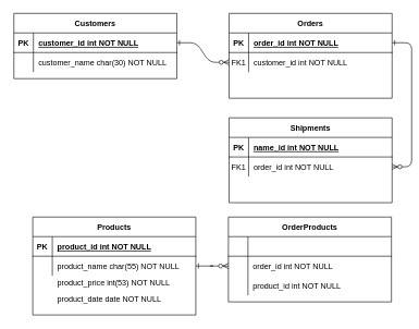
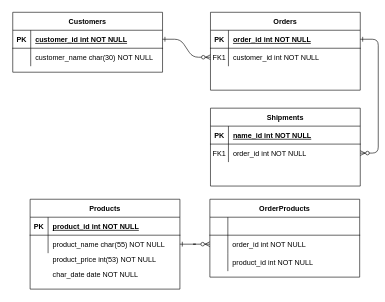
  <mxCell id="0" />
  <mxCell id="1" parent="0" />
  <mxCell id="2" value="" style="edgeStyle=entityRelationEdgeStyle;endArrow=ERzeroToMany;startArrow=ERone;endFill=1;startFill=0;" parent="1" source="23" target="8" edge="1"><mxGeometry width="100" height="100" relative="1" as="geometry"><mxPoint x="240" y="620" as="sourcePoint" /><mxPoint x="340" y="520" as="targetPoint" /></mxGeometry></mxCell>
  <mxCell id="3" value="" style="edgeStyle=entityRelationEdgeStyle;endArrow=ERzeroToMany;startArrow=ERone;endFill=1;startFill=0;" parent="1" source="5" target="17" edge="1"><mxGeometry width="100" height="100" relative="1" as="geometry"><mxPoint x="300" y="80" as="sourcePoint" /><mxPoint x="360" y="105" as="targetPoint" /></mxGeometry></mxCell>
  <mxCell id="4" value="Orders" style="shape=table;startSize=30;container=1;collapsible=1;childLayout=tableLayout;fixedRows=1;rowLines=0;fontStyle=1;align=center;resizeLast=1;" parent="1" vertex="1"><mxGeometry x="350" y="20" width="250" height="130" as="geometry" /></mxCell>
  <mxCell id="5" value="" style="shape=partialRectangle;collapsible=0;dropTarget=0;pointerEvents=0;fillColor=none;points=[[0,0.5],[1,0.5]];portConstraint=eastwest;top=0;left=0;right=0;bottom=1;" parent="4" vertex="1"><mxGeometry y="30" width="250" height="30" as="geometry" /></mxCell>
  <mxCell id="6" value="PK" style="shape=partialRectangle;overflow=hidden;connectable=0;fillColor=none;top=0;left=0;bottom=0;right=0;fontStyle=1;" parent="5" vertex="1"><mxGeometry width="30" height="30" as="geometry"><mxRectangle width="30" height="30" as="alternateBounds" /></mxGeometry></mxCell>
  <mxCell id="7" value="order_id int NOT NULL " style="shape=partialRectangle;overflow=hidden;connectable=0;fillColor=none;top=0;left=0;bottom=0;right=0;align=left;spacingLeft=6;fontStyle=5;" parent="5" vertex="1"><mxGeometry x="30" width="220" height="30" as="geometry"><mxRectangle width="220" height="30" as="alternateBounds" /></mxGeometry></mxCell>
  <mxCell id="8" value="" style="shape=partialRectangle;collapsible=0;dropTarget=0;pointerEvents=0;fillColor=none;points=[[0,0.5],[1,0.5]];portConstraint=eastwest;top=0;left=0;right=0;bottom=0;" parent="4" vertex="1"><mxGeometry y="60" width="250" height="30" as="geometry" /></mxCell>
  <mxCell id="9" value="FK1" style="shape=partialRectangle;overflow=hidden;connectable=0;fillColor=none;top=0;left=0;bottom=0;right=0;" parent="8" vertex="1"><mxGeometry width="30" height="30" as="geometry"><mxRectangle width="30" height="30" as="alternateBounds" /></mxGeometry></mxCell>
  <mxCell id="10" value="customer_id int NOT NULL" style="shape=partialRectangle;overflow=hidden;connectable=0;fillColor=none;top=0;left=0;bottom=0;right=0;align=left;spacingLeft=6;" parent="8" vertex="1"><mxGeometry x="30" width="220" height="30" as="geometry"><mxRectangle width="220" height="30" as="alternateBounds" /></mxGeometry></mxCell>
  <mxCell id="11" value="" style="shape=partialRectangle;collapsible=0;dropTarget=0;pointerEvents=0;fillColor=none;points=[[0,0.5],[1,0.5]];portConstraint=eastwest;top=0;left=0;right=0;bottom=0;" parent="4" vertex="1"><mxGeometry y="90" width="250" height="30" as="geometry" /></mxCell>
  <mxCell id="12" value="" style="shape=partialRectangle;overflow=hidden;connectable=0;fillColor=none;top=0;left=0;bottom=0;right=0;" parent="11" vertex="1"><mxGeometry width="30" height="30" as="geometry"><mxRectangle width="30" height="30" as="alternateBounds" /></mxGeometry></mxCell>
  <mxCell id="13" value="Shipments" style="shape=table;startSize=30;container=1;collapsible=1;childLayout=tableLayout;fixedRows=1;rowLines=0;fontStyle=1;align=center;resizeLast=1;" parent="1" vertex="1"><mxGeometry x="350" y="180" width="250" height="130" as="geometry" /></mxCell>
  <mxCell id="14" value="" style="shape=partialRectangle;collapsible=0;dropTarget=0;pointerEvents=0;fillColor=none;points=[[0,0.5],[1,0.5]];portConstraint=eastwest;top=0;left=0;right=0;bottom=1;" parent="13" vertex="1"><mxGeometry y="30" width="250" height="30" as="geometry" /></mxCell>
  <mxCell id="15" value="PK" style="shape=partialRectangle;overflow=hidden;connectable=0;fillColor=none;top=0;left=0;bottom=0;right=0;fontStyle=1;" parent="14" vertex="1"><mxGeometry width="30" height="30" as="geometry"><mxRectangle width="30" height="30" as="alternateBounds" /></mxGeometry></mxCell>
  <mxCell id="16" value="name_id int NOT NULL " style="shape=partialRectangle;overflow=hidden;connectable=0;fillColor=none;top=0;left=0;bottom=0;right=0;align=left;spacingLeft=6;fontStyle=5;" parent="14" vertex="1"><mxGeometry x="30" width="220" height="30" as="geometry"><mxRectangle width="220" height="30" as="alternateBounds" /></mxGeometry></mxCell>
  <mxCell id="17" value="" style="shape=partialRectangle;collapsible=0;dropTarget=0;pointerEvents=0;fillColor=none;points=[[0,0.5],[1,0.5]];portConstraint=eastwest;top=0;left=0;right=0;bottom=0;" parent="13" vertex="1"><mxGeometry y="60" width="250" height="30" as="geometry" /></mxCell>
  <mxCell id="18" value="FK1" style="shape=partialRectangle;overflow=hidden;connectable=0;fillColor=none;top=0;left=0;bottom=0;right=0;" parent="17" vertex="1"><mxGeometry width="30" height="30" as="geometry"><mxRectangle width="30" height="30" as="alternateBounds" /></mxGeometry></mxCell>
  <mxCell id="19" value="order_id int NOT NULL" style="shape=partialRectangle;overflow=hidden;connectable=0;fillColor=none;top=0;left=0;bottom=0;right=0;align=left;spacingLeft=6;" parent="17" vertex="1"><mxGeometry x="30" width="220" height="30" as="geometry"><mxRectangle width="220" height="30" as="alternateBounds" /></mxGeometry></mxCell>
  <mxCell id="20" value="" style="shape=partialRectangle;collapsible=0;dropTarget=0;pointerEvents=0;fillColor=none;points=[[0,0.5],[1,0.5]];portConstraint=eastwest;top=0;left=0;right=0;bottom=0;" parent="13" vertex="1"><mxGeometry y="90" width="250" height="30" as="geometry" /></mxCell>
  <mxCell id="21" value="" style="shape=partialRectangle;overflow=hidden;connectable=0;fillColor=none;top=0;left=0;bottom=0;right=0;" parent="20" vertex="1"><mxGeometry width="30" height="30" as="geometry"><mxRectangle width="30" height="30" as="alternateBounds" /></mxGeometry></mxCell>
  <mxCell id="22" value="Customers" style="shape=table;startSize=30;container=1;collapsible=1;childLayout=tableLayout;fixedRows=1;rowLines=0;fontStyle=1;align=center;resizeLast=1;" parent="1" vertex="1"><mxGeometry x="20" y="20" width="250" height="100" as="geometry" /></mxCell>
  <mxCell id="23" value="" style="shape=partialRectangle;collapsible=0;dropTarget=0;pointerEvents=0;fillColor=none;points=[[0,0.5],[1,0.5]];portConstraint=eastwest;top=0;left=0;right=0;bottom=1;" parent="22" vertex="1"><mxGeometry y="30" width="250" height="30" as="geometry" /></mxCell>
  <mxCell id="24" value="PK" style="shape=partialRectangle;overflow=hidden;connectable=0;fillColor=none;top=0;left=0;bottom=0;right=0;fontStyle=1;" parent="23" vertex="1"><mxGeometry width="30" height="30" as="geometry"><mxRectangle width="30" height="30" as="alternateBounds" /></mxGeometry></mxCell>
  <mxCell id="25" value="customer_id int NOT NULL " style="shape=partialRectangle;overflow=hidden;connectable=0;fillColor=none;top=0;left=0;bottom=0;right=0;align=left;spacingLeft=6;fontStyle=5;" parent="23" vertex="1"><mxGeometry x="30" width="220" height="30" as="geometry"><mxRectangle width="220" height="30" as="alternateBounds" /></mxGeometry></mxCell>
  <mxCell id="26" value="" style="shape=partialRectangle;collapsible=0;dropTarget=0;pointerEvents=0;fillColor=none;points=[[0,0.5],[1,0.5]];portConstraint=eastwest;top=0;left=0;right=0;bottom=0;" parent="22" vertex="1"><mxGeometry y="60" width="250" height="30" as="geometry" /></mxCell>
  <mxCell id="27" value="" style="shape=partialRectangle;overflow=hidden;connectable=0;fillColor=none;top=0;left=0;bottom=0;right=0;" parent="26" vertex="1"><mxGeometry width="30" height="30" as="geometry"><mxRectangle width="30" height="30" as="alternateBounds" /></mxGeometry></mxCell>
  <mxCell id="28" value="customer_name char(30) NOT NULL" style="shape=partialRectangle;overflow=hidden;connectable=0;fillColor=none;top=0;left=0;bottom=0;right=0;align=left;spacingLeft=6;" parent="26" vertex="1"><mxGeometry x="30" width="220" height="30" as="geometry"><mxRectangle width="220" height="30" as="alternateBounds" /></mxGeometry></mxCell>
  <mxCell id="29" value="Products" style="shape=table;startSize=30;container=1;collapsible=1;childLayout=tableLayout;fixedRows=1;rowLines=0;fontStyle=1;align=center;resizeLast=1;" parent="1" vertex="1"><mxGeometry x="49" y="332" width="250" height="150" as="geometry" /></mxCell>
  <mxCell id="30" value="" style="shape=partialRectangle;collapsible=0;dropTarget=0;pointerEvents=0;fillColor=none;points=[[0,0.5],[1,0.5]];portConstraint=eastwest;top=0;left=0;right=0;bottom=1;" parent="29" vertex="1"><mxGeometry y="30" width="250" height="30" as="geometry" /></mxCell>
  <mxCell id="31" value="PK" style="shape=partialRectangle;overflow=hidden;connectable=0;fillColor=none;top=0;left=0;bottom=0;right=0;fontStyle=1;" parent="30" vertex="1"><mxGeometry width="30" height="30" as="geometry"><mxRectangle width="30" height="30" as="alternateBounds" /></mxGeometry></mxCell>
  <mxCell id="32" value="product_id int NOT NULL " style="shape=partialRectangle;overflow=hidden;connectable=0;fillColor=none;top=0;left=0;bottom=0;right=0;align=left;spacingLeft=6;fontStyle=5;" parent="30" vertex="1"><mxGeometry x="30" width="220" height="30" as="geometry"><mxRectangle width="220" height="30" as="alternateBounds" /></mxGeometry></mxCell>
  <mxCell id="33" value="" style="shape=partialRectangle;collapsible=0;dropTarget=0;pointerEvents=0;fillColor=none;points=[[0,0.5],[1,0.5]];portConstraint=eastwest;top=0;left=0;right=0;bottom=0;" parent="29" vertex="1"><mxGeometry y="60" width="250" height="30" as="geometry" /></mxCell>
  <mxCell id="34" value="" style="shape=partialRectangle;overflow=hidden;connectable=0;fillColor=none;top=0;left=0;bottom=0;right=0;" parent="33" vertex="1"><mxGeometry width="30" height="30" as="geometry"><mxRectangle width="30" height="30" as="alternateBounds" /></mxGeometry></mxCell>
  <mxCell id="35" value="product_name char(55) NOT NULL" style="shape=partialRectangle;overflow=hidden;connectable=0;fillColor=none;top=0;left=0;bottom=0;right=0;align=left;spacingLeft=6;" parent="33" vertex="1"><mxGeometry x="30" width="220" height="30" as="geometry"><mxRectangle width="220" height="30" as="alternateBounds" /></mxGeometry></mxCell>
  <mxCell id="36" value="product_price int(53) NOT NULL" style="shape=partialRectangle;overflow=hidden;connectable=0;fillColor=none;top=0;left=0;bottom=0;right=0;align=left;spacingLeft=6;" parent="1" vertex="1"><mxGeometry x="79" y="417" width="220" height="30" as="geometry"><mxRectangle width="220" height="30" as="alternateBounds" /></mxGeometry></mxCell>
- <mxCell id="37" value="product_date date NOT NULL" style="shape=partialRectangle;overflow=hidden;connectable=0;fillColor=none;top=0;left=0;bottom=0;right=0;align=left;spacingLeft=6;" parent="1" vertex="1"><mxGeometry x="79" y="442" width="220" height="30" as="geometry"><mxRectangle width="220" height="30" as="alternateBounds" /></mxGeometry></mxCell>
+ <mxCell id="37" value="char_date date NOT NULL" style="shape=partialRectangle;overflow=hidden;connectable=0;fillColor=none;top=0;left=0;bottom=0;right=0;align=left;spacingLeft=6;" parent="1" vertex="1"><mxGeometry x="79" y="442" width="220" height="30" as="geometry"><mxRectangle width="220" height="30" as="alternateBounds" /></mxGeometry></mxCell>
  <mxCell id="38" value="OrderProducts" style="shape=table;startSize=30;container=1;collapsible=1;childLayout=tableLayout;fixedRows=1;rowLines=0;fontStyle=1;align=center;resizeLast=1;" parent="1" vertex="1"><mxGeometry x="349" y="332" width="250" height="130" as="geometry" /></mxCell>
  <mxCell id="39" value="" style="shape=partialRectangle;collapsible=0;dropTarget=0;pointerEvents=0;fillColor=none;points=[[0,0.5],[1,0.5]];portConstraint=eastwest;top=0;left=0;right=0;bottom=1;" parent="38" vertex="1"><mxGeometry y="30" width="250" height="30" as="geometry" /></mxCell>
  <mxCell id="40" value="" style="shape=partialRectangle;overflow=hidden;connectable=0;fillColor=none;top=0;left=0;bottom=0;right=0;fontStyle=1;" parent="39" vertex="1"><mxGeometry width="30" height="30" as="geometry"><mxRectangle width="30" height="30" as="alternateBounds" /></mxGeometry></mxCell>
  <mxCell id="41" value="" style="shape=partialRectangle;collapsible=0;dropTarget=0;pointerEvents=0;fillColor=none;points=[[0,0.5],[1,0.5]];portConstraint=eastwest;top=0;left=0;right=0;bottom=0;" parent="38" vertex="1"><mxGeometry y="60" width="250" height="30" as="geometry" /></mxCell>
  <mxCell id="42" value="" style="shape=partialRectangle;overflow=hidden;connectable=0;fillColor=none;top=0;left=0;bottom=0;right=0;" parent="41" vertex="1"><mxGeometry width="30" height="30" as="geometry"><mxRectangle width="30" height="30" as="alternateBounds" /></mxGeometry></mxCell>
  <mxCell id="43" value="order_id int NOT NULL" style="shape=partialRectangle;overflow=hidden;connectable=0;fillColor=none;top=0;left=0;bottom=0;right=0;align=left;spacingLeft=6;" parent="41" vertex="1"><mxGeometry x="30" width="220" height="30" as="geometry"><mxRectangle width="220" height="30" as="alternateBounds" /></mxGeometry></mxCell>
  <mxCell id="44" value="" style="shape=partialRectangle;collapsible=0;dropTarget=0;pointerEvents=0;fillColor=none;points=[[0,0.5],[1,0.5]];portConstraint=eastwest;top=0;left=0;right=0;bottom=0;" parent="38" vertex="1"><mxGeometry y="90" width="250" height="30" as="geometry" /></mxCell>
  <mxCell id="45" value="" style="shape=partialRectangle;overflow=hidden;connectable=0;fillColor=none;top=0;left=0;bottom=0;right=0;" parent="44" vertex="1"><mxGeometry width="30" height="30" as="geometry"><mxRectangle width="30" height="30" as="alternateBounds" /></mxGeometry></mxCell>
  <mxCell id="46" value="product_id int NOT NULL" style="shape=partialRectangle;overflow=hidden;connectable=0;fillColor=none;top=0;left=0;bottom=0;right=0;align=left;spacingLeft=6;" parent="44" vertex="1"><mxGeometry x="30" width="220" height="30" as="geometry"><mxRectangle width="220" height="30" as="alternateBounds" /></mxGeometry></mxCell>
  <mxCell id="47" value="" style="edgeStyle=entityRelationEdgeStyle;endArrow=ERzeroToMany;startArrow=ERone;endFill=1;startFill=0;exitX=1;exitY=0.5;exitDx=0;exitDy=0;entryX=0;entryY=0.5;entryDx=0;entryDy=0;" parent="1" source="33" target="41" edge="1"><mxGeometry width="100" height="100" relative="1" as="geometry"><mxPoint x="289" y="57" as="sourcePoint" /><mxPoint x="369" y="87" as="targetPoint" /></mxGeometry></mxCell>
